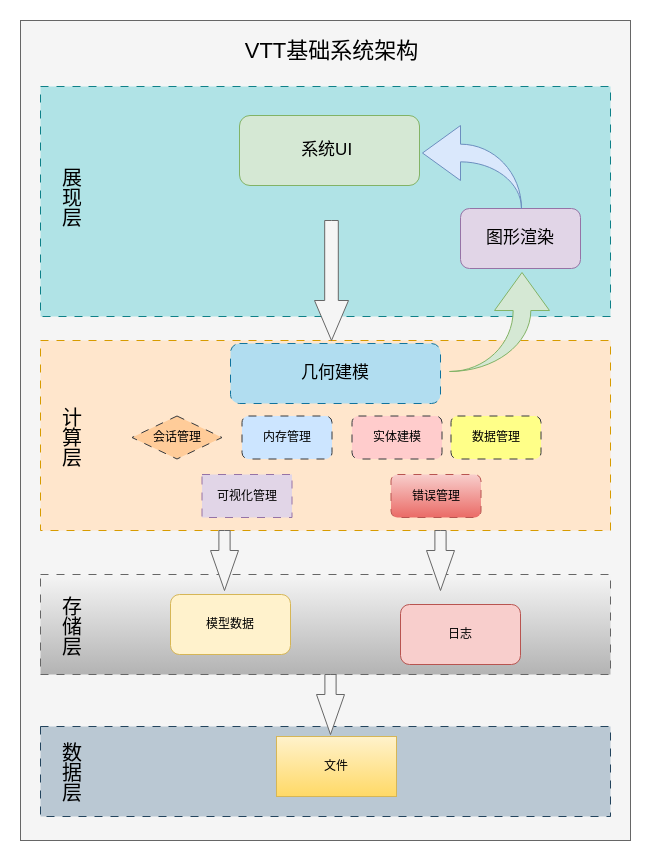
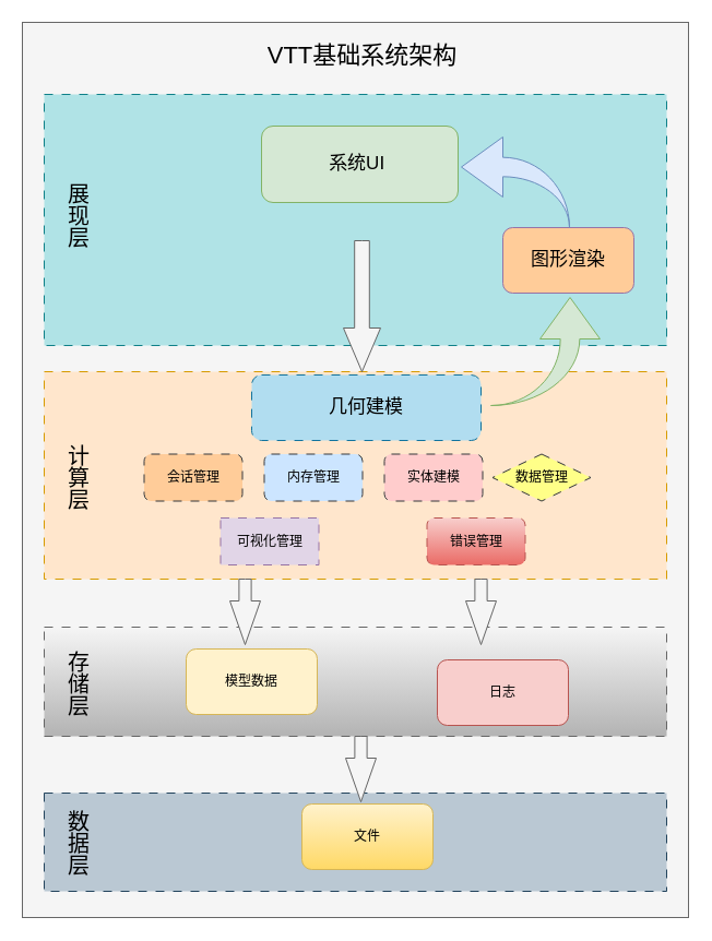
  <mxCell id="0" />
  <mxCell id="1" parent="0" />
  <mxCell id="2" value="" style="rounded=0;whiteSpace=wrap;html=1;fillColor=#f5f5f5;fontColor=#333333;strokeColor=#666666;" parent="1" vertex="1"><mxGeometry x="20" y="20" width="610" height="820" as="geometry" /></mxCell>
  <mxCell id="3" value="" style="rounded=0;whiteSpace=wrap;html=1;fillStyle=auto;dashed=1;dashPattern=8 8;fillColor=#b0e3e6;strokeColor=#0e8088;" parent="1" vertex="1"><mxGeometry x="40" y="86" width="570" height="230" as="geometry" /></mxCell>
  <mxCell id="4" value="" style="rounded=0;whiteSpace=wrap;html=1;fillStyle=auto;dashed=1;dashPattern=8 8;fillColor=#bac8d3;strokeColor=#23445d;" parent="1" vertex="1"><mxGeometry x="40" y="726" width="570" height="90" as="geometry" /></mxCell>
  <mxCell id="5" value="" style="rounded=0;whiteSpace=wrap;html=1;fillStyle=dashed;dashed=1;dashPattern=8 8;fillColor=#f5f5f5;gradientColor=#b3b3b3;strokeColor=#666666;" parent="1" vertex="1"><mxGeometry x="40" y="574" width="570" height="100" as="geometry" /></mxCell>
  <mxCell id="6" value="" style="rounded=0;whiteSpace=wrap;html=1;fillStyle=auto;dashed=1;dashPattern=8 8;fillColor=#ffe6cc;strokeColor=#d79b00;" parent="1" vertex="1"><mxGeometry x="40" y="340" width="570" height="190" as="geometry" /></mxCell>
  <mxCell id="7" value="&lt;font style=&quot;font-size: 17px;&quot;&gt;系统UI&amp;nbsp;&lt;/font&gt;" style="rounded=1;whiteSpace=wrap;html=1;fillColor=#d5e8d4;strokeColor=#82b366;" parent="1" vertex="1"><mxGeometry x="239" y="115" width="180" height="70" as="geometry" /></mxCell>
- <mxCell id="8" value="&lt;font style=&quot;font-size: 17px;&quot;&gt;图形渲染&lt;/font&gt;" style="rounded=1;whiteSpace=wrap;html=1;fillColor=#e1d5e7;strokeColor=#9673a6;" parent="1" vertex="1"><mxGeometry x="460" y="208" width="120" height="60" as="geometry" /></mxCell>
+ <mxCell id="8" value="&lt;font style=&quot;font-size: 17px;&quot;&gt;图形渲染&lt;/font&gt;" style="rounded=1;whiteSpace=wrap;html=1;fillColor=#ffcc99;strokeColor=#9673a6;" parent="1" vertex="1"><mxGeometry x="460" y="208" width="120" height="60" as="geometry" /></mxCell>
  <mxCell id="9" value="模型数据" style="rounded=1;whiteSpace=wrap;html=1;fillColor=#fff2cc;strokeColor=#d6b656;" parent="1" vertex="1"><mxGeometry x="170" y="594" width="120" height="60" as="geometry" /></mxCell>
- <mxCell id="10" value="文件" style="whiteSpace=wrap;html=1;fillColor=#fff2cc;gradientColor=#ffd966;strokeColor=#d6b656;rounded=0;" parent="1" vertex="1"><mxGeometry x="276" y="736" width="120" height="60" as="geometry" /></mxCell>
+ <mxCell id="10" value="文件" style="rounded=1;whiteSpace=wrap;html=1;fillColor=#fff2cc;gradientColor=#ffd966;strokeColor=#d6b656;" parent="1" vertex="1"><mxGeometry x="276" y="736" width="120" height="60" as="geometry" /></mxCell>
  <mxCell id="11" value="日志" style="rounded=1;whiteSpace=wrap;html=1;fillColor=#f8cecc;strokeColor=#b85450;" parent="1" vertex="1"><mxGeometry x="400" y="604" width="120" height="60" as="geometry" /></mxCell>
  <mxCell id="12" value="&lt;font style=&quot;font-size: 17px;&quot;&gt;几何建模&lt;/font&gt;" style="rounded=1;whiteSpace=wrap;html=1;fillColor=#b1ddf0;strokeColor=#10739e;dashed=1;dashPattern=8 8;" parent="1" vertex="1"><mxGeometry x="230" y="343" width="210" height="60" as="geometry" /></mxCell>
  <mxCell id="13" value="" style="html=1;shadow=0;dashed=0;align=center;verticalAlign=middle;shape=mxgraph.arrows2.arrow;dy=0.6;dx=40;direction=south;notch=0;fillColor=#f5f5f5;fontColor=#333333;strokeColor=#666666;" parent="1" vertex="1"><mxGeometry x="314" y="220" width="34" height="120" as="geometry" /></mxCell>
  <mxCell id="14" value="" style="html=1;shadow=0;dashed=0;align=center;verticalAlign=middle;shape=mxgraph.arrows2.arrow;dy=0.6;dx=40;direction=south;notch=0;fillColor=#f5f5f5;fontColor=#333333;strokeColor=#666666;" parent="1" vertex="1"><mxGeometry x="210" y="530" width="28" height="60" as="geometry" /></mxCell>
  <mxCell id="15" value="" style="html=1;shadow=0;dashed=0;align=center;verticalAlign=middle;shape=mxgraph.arrows2.arrow;dy=0.6;dx=40;direction=south;notch=0;fillColor=#f5f5f5;fontColor=#333333;strokeColor=#666666;" parent="1" vertex="1"><mxGeometry x="426" y="530" width="28" height="60" as="geometry" /></mxCell>
  <mxCell id="16" value="" style="html=1;shadow=0;dashed=0;align=center;verticalAlign=middle;shape=mxgraph.arrows2.arrow;dy=0.6;dx=40;direction=south;notch=0;fillColor=#f5f5f5;fontColor=#333333;strokeColor=#666666;" parent="1" vertex="1"><mxGeometry x="316" y="674" width="28" height="60" as="geometry" /></mxCell>
  <mxCell id="17" value="" style="html=1;shadow=0;dashed=0;align=center;verticalAlign=middle;shape=mxgraph.arrows2.jumpInArrow;dy=8.83;dx=38;arrowHead=55;direction=west;flipH=0;flipV=1;fillColor=#dae8fc;strokeColor=#6c8ebf;" parent="1" vertex="1"><mxGeometry x="422" y="125" width="99" height="83" as="geometry" /></mxCell>
  <mxCell id="18" value="" style="html=1;shadow=0;dashed=0;align=center;verticalAlign=middle;shape=mxgraph.arrows2.jumpInArrow;dy=8.83;dx=38;arrowHead=55;direction=south;flipH=0;flipV=1;fillColor=#d5e8d4;strokeColor=#82b366;" parent="1" vertex="1"><mxGeometry x="449" y="272" width="100" height="99" as="geometry" /></mxCell>
  <mxCell id="19" value="&lt;font style=&quot;font-size: 20px;&quot;&gt;展现层&lt;/font&gt;" style="text;html=1;align=center;verticalAlign=middle;whiteSpace=wrap;rounded=0;textDirection=vertical-lr;fontSize=18;" parent="1" vertex="1"><mxGeometry x="40" y="147" width="60" height="99" as="geometry" /></mxCell>
  <mxCell id="20" value="&lt;font style=&quot;font-size: 20px;&quot;&gt;计算层&lt;/font&gt;" style="text;html=1;align=center;verticalAlign=middle;whiteSpace=wrap;rounded=0;textDirection=vertical-lr;fontSize=18;" parent="1" vertex="1"><mxGeometry x="40" y="400" width="60" height="74" as="geometry" /></mxCell>
  <mxCell id="21" value="&lt;font style=&quot;font-size: 20px;&quot;&gt;存储层&lt;/font&gt;" style="text;html=1;align=center;verticalAlign=middle;whiteSpace=wrap;rounded=0;textDirection=vertical-lr;fontSize=18;" parent="1" vertex="1"><mxGeometry x="40" y="590" width="60" height="71" as="geometry" /></mxCell>
  <mxCell id="22" value="&lt;font style=&quot;font-size: 20px;&quot;&gt;数据层&lt;/font&gt;" style="text;html=1;align=center;verticalAlign=middle;whiteSpace=wrap;rounded=0;textDirection=vertical-lr;fontSize=18;" parent="1" vertex="1"><mxGeometry x="40" y="735.5" width="60" height="71" as="geometry" /></mxCell>
  <mxCell id="23" value="&lt;font style=&quot;font-size: 22px;&quot;&gt;VTT基础系统架构&lt;/font&gt;" style="text;html=1;align=center;verticalAlign=middle;whiteSpace=wrap;rounded=0;" parent="1" vertex="1"><mxGeometry x="221.5" y="36" width="219" height="30" as="geometry" /></mxCell>
- <mxCell id="24" value="会话管理" style="rhombus;whiteSpace=wrap;html=1;fillColor=#ffcc99;strokeColor=#36393d;dashed=1;dashPattern=8 8;" parent="1" vertex="1"><mxGeometry x="131.5" y="415.5" width="90" height="43" as="geometry" /></mxCell>
+ <mxCell id="24" value="会话管理" style="rounded=1;whiteSpace=wrap;html=1;fillColor=#ffcc99;strokeColor=#36393d;dashed=1;dashPattern=8 8;" parent="1" vertex="1"><mxGeometry x="131.5" y="415.5" width="90" height="43" as="geometry" /></mxCell>
  <mxCell id="25" value="内存管理" style="rounded=1;whiteSpace=wrap;html=1;fillColor=#cce5ff;strokeColor=#36393d;dashed=1;dashPattern=8 8;" parent="1" vertex="1"><mxGeometry x="241.5" y="415.5" width="90" height="43" as="geometry" /></mxCell>
  <mxCell id="26" value="实体建模" style="rounded=1;whiteSpace=wrap;html=1;fillColor=#ffcccc;strokeColor=#36393d;dashed=1;dashPattern=8 8;" parent="1" vertex="1"><mxGeometry x="351.5" y="415.5" width="90" height="43" as="geometry" /></mxCell>
- <mxCell id="27" value="数据管理" style="rounded=1;whiteSpace=wrap;html=1;fillColor=#ffff88;strokeColor=#36393d;dashed=1;dashPattern=8 8;" parent="1" vertex="1"><mxGeometry x="450.5" y="415.5" width="90" height="43" as="geometry" /></mxCell>
+ <mxCell id="27" value="数据管理" style="rhombus;whiteSpace=wrap;html=1;fillColor=#ffff88;strokeColor=#36393d;dashed=1;dashPattern=8 8;" parent="1" vertex="1"><mxGeometry x="450.5" y="415.5" width="90" height="43" as="geometry" /></mxCell>
  <mxCell id="28" value="可视化管理" style="whiteSpace=wrap;html=1;fillColor=#e1d5e7;strokeColor=#9673a6;dashed=1;dashPattern=8 8;rounded=0;" parent="1" vertex="1"><mxGeometry x="201.5" y="474" width="90" height="43" as="geometry" /></mxCell>
  <mxCell id="29" value="错误管理" style="rounded=1;whiteSpace=wrap;html=1;fillColor=#f8cecc;strokeColor=#b85450;dashed=1;dashPattern=8 8;gradientColor=#ea6b66;" parent="1" vertex="1"><mxGeometry x="390.5" y="474" width="90" height="43" as="geometry" /></mxCell>
